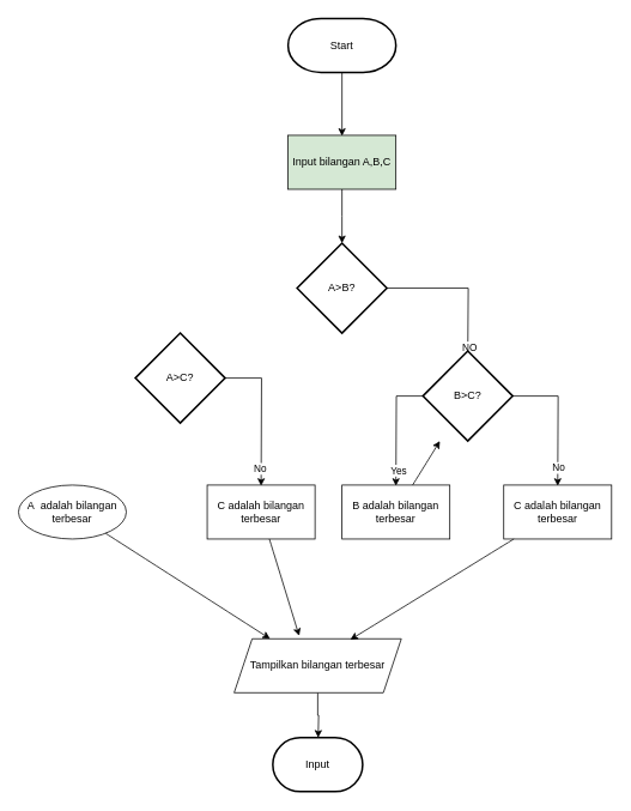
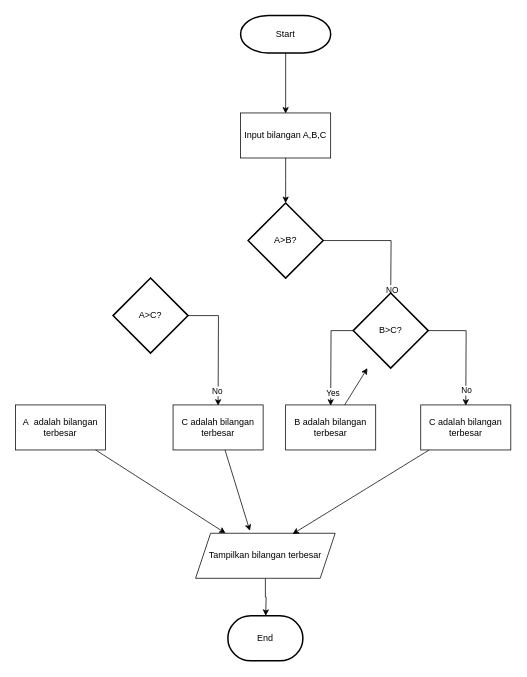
  <mxCell id="0" />
  <mxCell id="1" parent="0" />
- <mxCell id="2" value="Start" style="strokeWidth=2;html=1;shape=mxgraph.flowchart.terminator;whiteSpace=wrap;" vertex="1" parent="1"><mxGeometry x="320" y="20" width="120" height="60" as="geometry" /></mxCell>
+ <mxCell id="2" value="Start" style="strokeWidth=2;html=1;shape=mxgraph.flowchart.terminator;whiteSpace=wrap;" vertex="1" parent="1"><mxGeometry x="320" y="20" width="120" height="50" as="geometry" /></mxCell>
  <mxCell id="3" value="" style="endArrow=classic;html=1;rounded=0;" edge="1" parent="1" source="2"><mxGeometry width="50" height="50" relative="1" as="geometry"><mxPoint x="380" y="130" as="sourcePoint" /><mxPoint x="380" y="150.711" as="targetPoint" /></mxGeometry></mxCell>
  <mxCell id="4" style="edgeStyle=orthogonalEdgeStyle;rounded=0;orthogonalLoop=1;jettySize=auto;html=1;exitX=0.5;exitY=1;exitDx=0;exitDy=0;" edge="1" parent="1" source="5"><mxGeometry relative="1" as="geometry"><mxPoint x="380" y="270" as="targetPoint" /></mxGeometry></mxCell>
- <mxCell id="5" value="Input bilangan A,B,C" style="rounded=0;whiteSpace=wrap;html=1;fillColor=#d5e8d4;" vertex="1" parent="1"><mxGeometry x="320" y="150" width="120" height="60" as="geometry" /></mxCell>
+ <mxCell id="5" value="Input bilangan A,B,C" style="rounded=0;whiteSpace=wrap;html=1;" vertex="1" parent="1"><mxGeometry x="320" y="150" width="120" height="60" as="geometry" /></mxCell>
  <mxCell id="6" style="edgeStyle=orthogonalEdgeStyle;rounded=0;orthogonalLoop=1;jettySize=auto;html=1;" edge="1" parent="1" source="8"><mxGeometry relative="1" as="geometry"><mxPoint x="520" y="390" as="targetPoint" /></mxGeometry></mxCell>
  <mxCell id="7" value="NO" style="edgeLabel;html=1;align=center;verticalAlign=middle;resizable=0;points=[];" vertex="1" connectable="0" parent="6"><mxGeometry x="0.938" y="1" relative="1" as="geometry"><mxPoint as="offset" /></mxGeometry></mxCell>
  <mxCell id="8" value="A&amp;gt;B?" style="strokeWidth=2;html=1;shape=mxgraph.flowchart.decision;whiteSpace=wrap;" vertex="1" parent="1"><mxGeometry x="330" y="270" width="100" height="100" as="geometry" /></mxCell>
  <mxCell id="9" style="edgeStyle=orthogonalEdgeStyle;rounded=0;orthogonalLoop=1;jettySize=auto;html=1;exitX=1;exitY=0.5;exitDx=0;exitDy=0;exitPerimeter=0;" edge="1" parent="1" source="11"><mxGeometry relative="1" as="geometry"><mxPoint x="290" y="540" as="targetPoint" /></mxGeometry></mxCell>
  <mxCell id="10" value="No" style="edgeLabel;html=1;align=center;verticalAlign=middle;resizable=0;points=[];" vertex="1" connectable="0" parent="9"><mxGeometry x="0.756" y="-2" relative="1" as="geometry"><mxPoint as="offset" /></mxGeometry></mxCell>
  <mxCell id="11" value="A&amp;gt;C?" style="strokeWidth=2;html=1;shape=mxgraph.flowchart.decision;whiteSpace=wrap;" vertex="1" parent="1"><mxGeometry x="150" y="370" width="100" height="100" as="geometry" /></mxCell>
  <mxCell id="12" style="edgeStyle=orthogonalEdgeStyle;rounded=0;orthogonalLoop=1;jettySize=auto;html=1;exitX=0;exitY=0.5;exitDx=0;exitDy=0;exitPerimeter=0;" edge="1" parent="1" source="16"><mxGeometry relative="1" as="geometry"><mxPoint x="440" y="540" as="targetPoint" /></mxGeometry></mxCell>
  <mxCell id="13" value="Yes" style="edgeLabel;html=1;align=center;verticalAlign=middle;resizable=0;points=[];" vertex="1" connectable="0" parent="12"><mxGeometry x="0.73" y="2" relative="1" as="geometry"><mxPoint as="offset" /></mxGeometry></mxCell>
  <mxCell id="14" style="edgeStyle=orthogonalEdgeStyle;rounded=0;orthogonalLoop=1;jettySize=auto;html=1;exitX=1;exitY=0.5;exitDx=0;exitDy=0;exitPerimeter=0;" edge="1" parent="1" source="16"><mxGeometry relative="1" as="geometry"><mxPoint x="620" y="540" as="targetPoint" /></mxGeometry></mxCell>
  <mxCell id="15" value="No" style="edgeLabel;html=1;align=center;verticalAlign=middle;resizable=0;points=[];" vertex="1" connectable="0" parent="14"><mxGeometry x="0.726" relative="1" as="geometry"><mxPoint as="offset" /></mxGeometry></mxCell>
  <mxCell id="16" value="B&amp;gt;C?" style="strokeWidth=2;html=1;shape=mxgraph.flowchart.decision;whiteSpace=wrap;" vertex="1" parent="1"><mxGeometry x="470" y="390" width="100" height="100" as="geometry" /></mxCell>
- <mxCell id="17" value="A&amp;nbsp; adalah bilangan terbesar" style="ellipse;whiteSpace=wrap;html=1;" vertex="1" parent="1"><mxGeometry x="20" y="539" width="120" height="60" as="geometry" /></mxCell>
+ <mxCell id="17" value="A&amp;nbsp; adalah bilangan terbesar" style="rounded=0;whiteSpace=wrap;html=1;" vertex="1" parent="1"><mxGeometry x="20" y="539" width="120" height="60" as="geometry" /></mxCell>
  <mxCell id="18" value="C adalah bilangan terbesar" style="rounded=0;whiteSpace=wrap;html=1;" vertex="1" parent="1"><mxGeometry x="230" y="539" width="120" height="60" as="geometry" /></mxCell>
  <mxCell id="19" value="B adalah bilangan terbesar" style="rounded=0;whiteSpace=wrap;html=1;" vertex="1" parent="1"><mxGeometry x="380" y="539" width="120" height="60" as="geometry" /></mxCell>
  <mxCell id="20" value="C adalah bilangan terbesar" style="rounded=0;whiteSpace=wrap;html=1;" vertex="1" parent="1"><mxGeometry x="560" y="539" width="120" height="60" as="geometry" /></mxCell>
  <mxCell id="21" value="" style="curved=1;endArrow=classic;html=1;rounded=0;" edge="1" parent="1" source="17"><mxGeometry width="50" height="50" relative="1" as="geometry"><mxPoint x="80" y="649" as="sourcePoint" /><mxPoint x="300" y="710" as="targetPoint" /></mxGeometry></mxCell>
  <mxCell id="22" value="" style="curved=1;endArrow=classic;html=1;rounded=0;entryX=0.389;entryY=-0.054;entryDx=0;entryDy=0;entryPerimeter=0;" edge="1" parent="1" source="18" target="24"><mxGeometry width="50" height="50" relative="1" as="geometry"><mxPoint x="290" y="649" as="sourcePoint" /><mxPoint x="320" y="700" as="targetPoint" /></mxGeometry></mxCell>
  <mxCell id="23" style="edgeStyle=orthogonalEdgeStyle;rounded=0;orthogonalLoop=1;jettySize=auto;html=1;exitX=0.5;exitY=1;exitDx=0;exitDy=0;" edge="1" parent="1" source="24"><mxGeometry relative="1" as="geometry"><mxPoint x="353.474" y="820" as="targetPoint" /></mxGeometry></mxCell>
  <mxCell id="24" value="Tampilkan bilangan terbesar" style="shape=parallelogram;perimeter=parallelogramPerimeter;whiteSpace=wrap;html=1;fixedSize=1;" vertex="1" parent="1"><mxGeometry x="260" y="710" width="186" height="60" as="geometry" /></mxCell>
  <mxCell id="25" value="" style="curved=1;endArrow=classic;html=1;rounded=0;" edge="1" parent="1" source="19" target="16"><mxGeometry width="50" height="50" relative="1" as="geometry"><mxPoint x="440" y="649" as="sourcePoint" /><mxPoint x="440" y="669.711" as="targetPoint" /></mxGeometry></mxCell>
  <mxCell id="26" value="" style="curved=1;endArrow=classic;html=1;rounded=0;entryX=0.695;entryY=0.016;entryDx=0;entryDy=0;entryPerimeter=0;" edge="1" parent="1" source="20" target="24"><mxGeometry width="50" height="50" relative="1" as="geometry"><mxPoint x="620" y="649" as="sourcePoint" /><mxPoint x="620" y="669.711" as="targetPoint" /></mxGeometry></mxCell>
- <mxCell id="27" value="Input" style="strokeWidth=2;html=1;shape=mxgraph.flowchart.terminator;whiteSpace=wrap;" vertex="1" parent="1"><mxGeometry x="303" y="820" width="100" height="60" as="geometry" /></mxCell>
+ <mxCell id="27" value="End" style="strokeWidth=2;html=1;shape=mxgraph.flowchart.terminator;whiteSpace=wrap;" vertex="1" parent="1"><mxGeometry x="303" y="820" width="100" height="60" as="geometry" /></mxCell>
